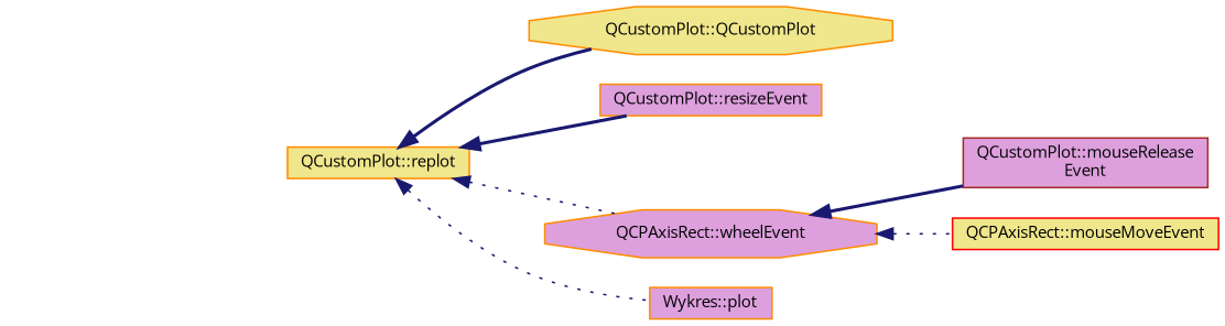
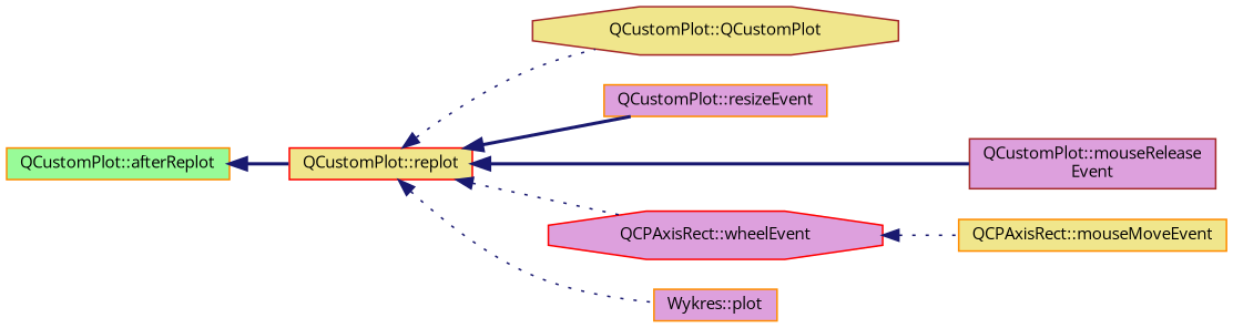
  digraph {
    fontname="Open Sans"
    rankdir=LR
    node [color=darkorange fillcolor=plum fontname="Open Sans" fontsize=10 shape=box style=filled]
    edge [color=midnightblue dir=back fontname="Open Sans" fontsize=10 labelfontname=Helvetica labelfontsize=10 style=dotted]
-   n2 [fillcolor=khaki height=0.2 label="QCustomPlot::replot" width=0.4]
-   n3 [fillcolor=khaki height=0.2 label="QCustomPlot::QCustomPlot" shape=octagon width=0.4]
+   n1 [fillcolor=palegreen fontcolor=black height=0.2 label="QCustomPlot::afterReplot" width=0.4]
+   n2 [color=red fillcolor=khaki height=0.2 label="QCustomPlot::replot" width=0.4]
+   n3 [color=brown fillcolor=khaki height=0.2 label="QCustomPlot::QCustomPlot" shape=octagon width=0.4]
    n4 [height=0.2 label="QCustomPlot::resizeEvent" width=0.4]
    n5 [color=brown height=0.2 label="QCustomPlot::mouseRelease\lEvent" width=0.4]
-   n6 [height=0.2 label="QCPAxisRect::wheelEvent" shape=octagon width=0.4]
+   n6 [color=red height=0.2 label="QCPAxisRect::wheelEvent" shape=octagon width=0.4]
    n7 [height=0.2 label="Wykres::plot" width=0.4]
-   n8 [color=red fillcolor=khaki height=0.2 label="QCPAxisRect::mouseMoveEvent" width=0.4]
-   n2 -> n3 [style=bold]
+   n8 [fillcolor=khaki height=0.2 label="QCPAxisRect::mouseMoveEvent" width=0.4]
+   n1 -> n2 [style=bold]
+   n2 -> n3
    n2 -> n4 [style=bold]
-   n6 -> n5 [style=bold]
+   n2 -> n5 [style=bold]
    n2 -> n6
    n2 -> n7
    n6 -> n8
  }
